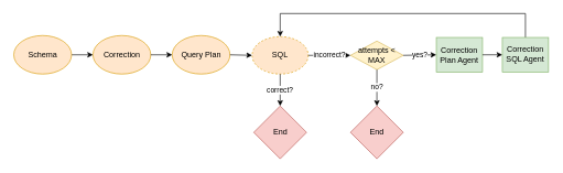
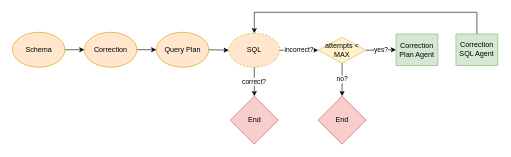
  <mxCell id="0" />
  <mxCell id="1" parent="0" />
  <mxCell id="2" style="edgeStyle=orthogonalEdgeStyle;rounded=0;orthogonalLoop=1;jettySize=auto;html=1;exitX=1;exitY=0.5;exitDx=0;exitDy=0;entryX=0;entryY=0.5;entryDx=0;entryDy=0;" edge="1" parent="1" source="3" target="4"><mxGeometry relative="1" as="geometry" /></mxCell>
  <mxCell id="3" value="Schema" style="ellipse;whiteSpace=wrap;html=1;aspect=fixed;fillColor=#ffe6cc;strokeColor=#d79b00;" vertex="1" parent="1"><mxGeometry x="20" y="53.34" width="87.5" height="58.33" as="geometry" /></mxCell>
  <mxCell id="4" value="Correction" style="ellipse;whiteSpace=wrap;html=1;aspect=fixed;fillColor=#ffe6cc;strokeColor=#d79b00;" vertex="1" parent="1"><mxGeometry x="140" y="53.34" width="87.5" height="58.33" as="geometry" /></mxCell>
  <mxCell id="5" value="Query Plan" style="ellipse;whiteSpace=wrap;html=1;aspect=fixed;fillColor=#ffe6cc;strokeColor=#d79b00;" vertex="1" parent="1"><mxGeometry x="260" y="53.34" width="87.5" height="58.33" as="geometry" /></mxCell>
  <mxCell id="6" value="SQL" style="ellipse;whiteSpace=wrap;html=1;aspect=fixed;fillColor=#ffe6cc;strokeColor=#d79b00;dashed=1;" vertex="1" parent="1"><mxGeometry x="381" y="55.01" width="84.99" height="56.66" as="geometry" /></mxCell>
  <mxCell id="7" value="" style="endArrow=classic;html=1;rounded=0;entryX=0;entryY=0.5;entryDx=0;entryDy=0;" edge="1" parent="1" source="4" target="5"><mxGeometry width="50" height="50" relative="1" as="geometry"><mxPoint x="350" y="70" as="sourcePoint" /><mxPoint x="400" y="70" as="targetPoint" /></mxGeometry></mxCell>
  <mxCell id="8" value="" style="endArrow=classic;html=1;rounded=0;entryX=0;entryY=0.5;entryDx=0;entryDy=0;" edge="1" parent="1" source="5" target="6"><mxGeometry width="50" height="50" relative="1" as="geometry"><mxPoint x="530" y="70" as="sourcePoint" /><mxPoint x="580" y="70" as="targetPoint" /></mxGeometry></mxCell>
  <mxCell id="9" value="End" style="rhombus;whiteSpace=wrap;html=1;fillColor=#f8cecc;strokeColor=#b85450;" vertex="1" parent="1"><mxGeometry x="383.5" y="160" width="80" height="80" as="geometry" /></mxCell>
  <mxCell id="10" value="correct?" style="endArrow=classic;html=1;rounded=0;exitX=0.5;exitY=1;exitDx=0;exitDy=0;entryX=0.5;entryY=0;entryDx=0;entryDy=0;" edge="1" parent="1" source="6" target="9"><mxGeometry width="50" height="50" relative="1" as="geometry"><mxPoint x="640" y="120" as="sourcePoint" /><mxPoint x="690" y="170" as="targetPoint" /></mxGeometry></mxCell>
  <mxCell id="11" value="attempts &amp;lt; MAX" style="rhombus;whiteSpace=wrap;html=1;fillColor=#fff2cc;strokeColor=#d6b656;" vertex="1" parent="1"><mxGeometry x="530" y="61.67" width="80" height="43.34" as="geometry" /></mxCell>
  <mxCell id="12" value="incorrect?" style="endArrow=classic;html=1;rounded=0;exitX=1;exitY=0.5;exitDx=0;exitDy=0;entryX=0;entryY=0.5;entryDx=0;entryDy=0;" edge="1" parent="1" source="6" target="11"><mxGeometry width="50" height="50" relative="1" as="geometry"><mxPoint x="710" y="70" as="sourcePoint" /><mxPoint x="760" y="70" as="targetPoint" /></mxGeometry></mxCell>
  <mxCell id="13" value="End" style="rhombus;whiteSpace=wrap;html=1;fillColor=#f8cecc;strokeColor=#b85450;" vertex="1" parent="1"><mxGeometry x="530" y="160" width="80" height="80" as="geometry" /></mxCell>
  <mxCell id="14" value="no?" style="endArrow=classic;html=1;rounded=0;exitX=0.5;exitY=1;exitDx=0;exitDy=0;entryX=0.5;entryY=0;entryDx=0;entryDy=0;" edge="1" parent="1" source="11" target="13"><mxGeometry width="50" height="50" relative="1" as="geometry"><mxPoint x="830" y="130" as="sourcePoint" /><mxPoint x="830" y="200" as="targetPoint" /></mxGeometry></mxCell>
  <mxCell id="15" value="Correction Plan Agent" style="rounded=0;whiteSpace=wrap;html=1;fillColor=#d5e8d4;strokeColor=#82b366;" vertex="1" parent="1"><mxGeometry x="660" y="56.25" width="70" height="52.51" as="geometry" /></mxCell>
  <mxCell id="16" value="yes?" style="endArrow=classic;html=1;rounded=0;exitX=1;exitY=0.5;exitDx=0;exitDy=0;entryX=0;entryY=0.5;entryDx=0;entryDy=0;" edge="1" parent="1" source="11" target="15"><mxGeometry width="50" height="50" relative="1" as="geometry"><mxPoint x="910" y="70" as="sourcePoint" /><mxPoint x="960" y="70" as="targetPoint" /></mxGeometry></mxCell>
  <mxCell id="17" style="edgeStyle=orthogonalEdgeStyle;rounded=0;orthogonalLoop=1;jettySize=auto;html=1;exitX=0.5;exitY=0;exitDx=0;exitDy=0;entryX=0.5;entryY=0;entryDx=0;entryDy=0;" edge="1" parent="1" source="18" target="6"><mxGeometry relative="1" as="geometry"><Array as="points"><mxPoint x="795" y="20" /><mxPoint x="424" y="20" /></Array></mxGeometry></mxCell>
  <mxCell id="18" value="Correction SQL Agent" style="rounded=0;whiteSpace=wrap;html=1;fillColor=#d5e8d4;strokeColor=#82b366;" vertex="1" parent="1"><mxGeometry x="760" y="56.25" width="70" height="52.44" as="geometry" /></mxCell>
- <mxCell id="19" value="" style="endArrow=classic;html=1;rounded=0;exitX=1;exitY=0.5;exitDx=0;exitDy=0;entryX=0;entryY=0.5;entryDx=0;entryDy=0;" edge="1" parent="1" source="15" target="18"><mxGeometry width="50" height="50" relative="1" as="geometry"><mxPoint x="1110" y="70" as="sourcePoint" /><mxPoint x="1160" y="70" as="targetPoint" /></mxGeometry></mxCell>
  <mxCell id="20" style="edgeStyle=orthogonalEdgeStyle;rounded=0;orthogonalLoop=1;jettySize=auto;html=1;exitX=0.5;exitY=1;exitDx=0;exitDy=0;" edge="1" parent="1" source="13" target="13"><mxGeometry relative="1" as="geometry" /></mxCell>
